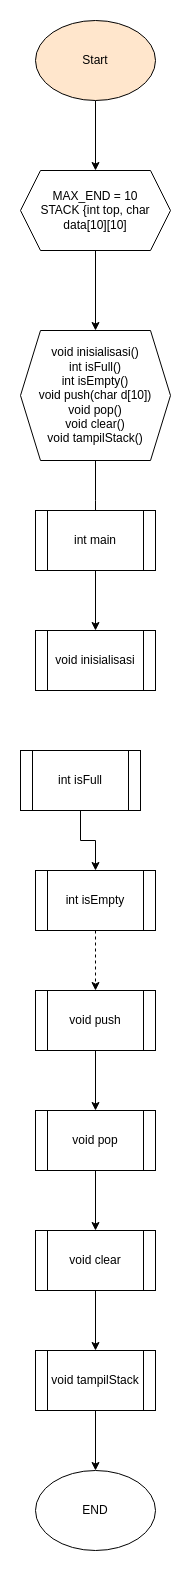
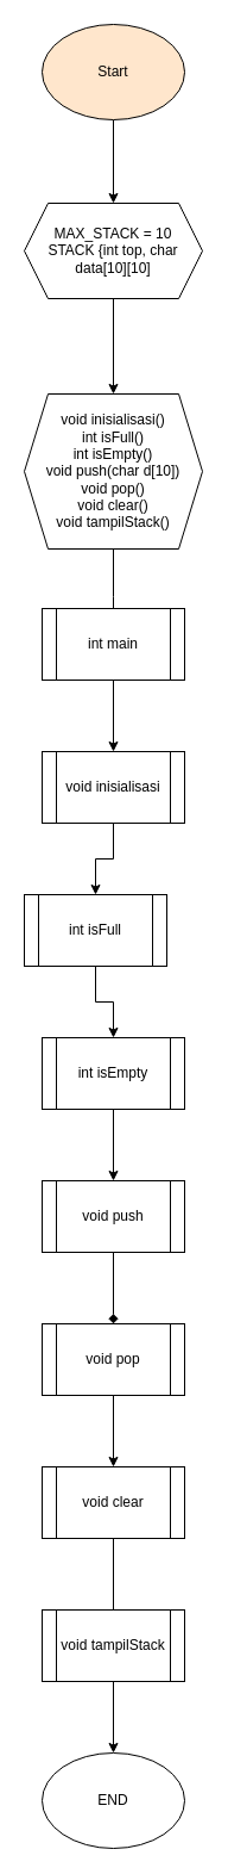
  <mxCell id="0" />
  <mxCell id="1" parent="0" />
  <mxCell id="2" value="" style="edgeStyle=orthogonalEdgeStyle;rounded=0;orthogonalLoop=1;jettySize=auto;html=1;" edge="1" parent="1" source="3" target="5"><mxGeometry relative="1" as="geometry" /></mxCell>
  <mxCell id="3" value="Start" style="ellipse;whiteSpace=wrap;html=1;fillColor=#ffe6cc;" vertex="1" parent="1"><mxGeometry x="35" y="20" width="120" height="80" as="geometry" /></mxCell>
  <mxCell id="4" value="" style="edgeStyle=orthogonalEdgeStyle;rounded=0;orthogonalLoop=1;jettySize=auto;html=1;" edge="1" parent="1" source="5" target="7"><mxGeometry relative="1" as="geometry" /></mxCell>
- <mxCell id="5" value="MAX_END = 10&lt;br&gt;STACK {int top, char data[10][10]" style="shape=hexagon;perimeter=hexagonPerimeter2;whiteSpace=wrap;html=1;fixedSize=1;" vertex="1" parent="1"><mxGeometry x="20" y="170" width="150" height="80" as="geometry" /></mxCell>
+ <mxCell id="5" value="MAX_STACK = 10&lt;br&gt;STACK {int top, char data[10][10]" style="shape=hexagon;perimeter=hexagonPerimeter2;whiteSpace=wrap;html=1;fixedSize=1;" vertex="1" parent="1"><mxGeometry x="20" y="170" width="150" height="80" as="geometry" /></mxCell>
  <mxCell id="6" value="" style="edgeStyle=orthogonalEdgeStyle;rounded=0;orthogonalLoop=1;jettySize=auto;html=1;" edge="1" parent="1" source="7"><mxGeometry relative="1" as="geometry"><mxPoint x="95" y="540" as="targetPoint" /></mxGeometry></mxCell>
  <mxCell id="7" value="void inisialisasi()&lt;br&gt;int isFull()&lt;br&gt;int isEmpty()&lt;br&gt;void push(char d[10])&lt;br&gt;void pop()&lt;br&gt;void clear()&lt;br&gt;void tampilStack()" style="shape=hexagon;perimeter=hexagonPerimeter2;whiteSpace=wrap;html=1;fixedSize=1;" vertex="1" parent="1"><mxGeometry x="20" y="330" width="150" height="130" as="geometry" /></mxCell>
  <mxCell id="8" value="" style="edgeStyle=orthogonalEdgeStyle;rounded=0;orthogonalLoop=1;jettySize=auto;html=1;" edge="1" parent="1" source="9" target="11"><mxGeometry relative="1" as="geometry" /></mxCell>
  <mxCell id="9" value="int main" style="shape=process;whiteSpace=wrap;html=1;backgroundOutline=1;" vertex="1" parent="1"><mxGeometry x="35" y="510" width="120" height="60" as="geometry" /></mxCell>
+ <mxCell id="10" value="" style="edgeStyle=orthogonalEdgeStyle;rounded=0;orthogonalLoop=1;jettySize=auto;html=1;" edge="1" parent="1" source="11" target="13"><mxGeometry relative="1" as="geometry" /></mxCell>
  <mxCell id="11" value="void inisialisasi" style="shape=process;whiteSpace=wrap;html=1;backgroundOutline=1;" vertex="1" parent="1"><mxGeometry x="35" y="630" width="120" height="60" as="geometry" /></mxCell>
  <mxCell id="12" value="" style="edgeStyle=orthogonalEdgeStyle;rounded=0;orthogonalLoop=1;jettySize=auto;html=1;" edge="1" parent="1" source="13" target="15"><mxGeometry relative="1" as="geometry" /></mxCell>
  <mxCell id="13" value="int isFull" style="shape=process;whiteSpace=wrap;html=1;backgroundOutline=1;" vertex="1" parent="1"><mxGeometry x="20" y="750" width="120" height="60" as="geometry" /></mxCell>
- <mxCell id="14" value="" style="edgeStyle=orthogonalEdgeStyle;rounded=0;orthogonalLoop=1;jettySize=auto;html=1;dashed=1;" edge="1" parent="1" source="15" target="17"><mxGeometry relative="1" as="geometry" /></mxCell>
+ <mxCell id="14" value="" style="edgeStyle=orthogonalEdgeStyle;rounded=0;orthogonalLoop=1;jettySize=auto;html=1;" edge="1" parent="1" source="15" target="17"><mxGeometry relative="1" as="geometry" /></mxCell>
  <mxCell id="15" value="int isEmpty" style="shape=process;whiteSpace=wrap;html=1;backgroundOutline=1;" vertex="1" parent="1"><mxGeometry x="35" y="870" width="120" height="60" as="geometry" /></mxCell>
- <mxCell id="16" value="" style="edgeStyle=orthogonalEdgeStyle;rounded=0;orthogonalLoop=1;jettySize=auto;html=1;" edge="1" parent="1" source="17" target="19"><mxGeometry relative="1" as="geometry" /></mxCell>
+ <mxCell id="16" value="" style="edgeStyle=orthogonalEdgeStyle;rounded=0;orthogonalLoop=1;jettySize=auto;html=1;endArrow=diamond;" edge="1" parent="1" source="17" target="19"><mxGeometry relative="1" as="geometry" /></mxCell>
  <mxCell id="17" value="void push" style="shape=process;whiteSpace=wrap;html=1;backgroundOutline=1;" vertex="1" parent="1"><mxGeometry x="35" y="990" width="120" height="60" as="geometry" /></mxCell>
  <mxCell id="18" value="" style="edgeStyle=orthogonalEdgeStyle;rounded=0;orthogonalLoop=1;jettySize=auto;html=1;" edge="1" parent="1" source="19" target="21"><mxGeometry relative="1" as="geometry" /></mxCell>
  <mxCell id="19" value="void pop" style="shape=process;whiteSpace=wrap;html=1;backgroundOutline=1;" vertex="1" parent="1"><mxGeometry x="35" y="1110" width="120" height="60" as="geometry" /></mxCell>
- <mxCell id="20" value="" style="edgeStyle=orthogonalEdgeStyle;rounded=0;orthogonalLoop=1;jettySize=auto;html=1;" edge="1" parent="1" source="21" target="23"><mxGeometry relative="1" as="geometry" /></mxCell>
+ <mxCell id="20" value="" style="edgeStyle=orthogonalEdgeStyle;rounded=0;orthogonalLoop=1;jettySize=auto;html=1;endArrow=none;" edge="1" parent="1" source="21" target="23"><mxGeometry relative="1" as="geometry" /></mxCell>
  <mxCell id="21" value="void clear" style="shape=process;whiteSpace=wrap;html=1;backgroundOutline=1;" vertex="1" parent="1"><mxGeometry x="35" y="1230" width="120" height="60" as="geometry" /></mxCell>
  <mxCell id="22" value="" style="edgeStyle=orthogonalEdgeStyle;rounded=0;orthogonalLoop=1;jettySize=auto;html=1;" edge="1" parent="1" source="23" target="24"><mxGeometry relative="1" as="geometry" /></mxCell>
  <mxCell id="23" value="void tampilStack" style="shape=process;whiteSpace=wrap;html=1;backgroundOutline=1;" vertex="1" parent="1"><mxGeometry x="35" y="1350" width="120" height="60" as="geometry" /></mxCell>
  <mxCell id="24" value="END" style="ellipse;whiteSpace=wrap;html=1;" vertex="1" parent="1"><mxGeometry x="35" y="1470" width="120" height="80" as="geometry" /></mxCell>
